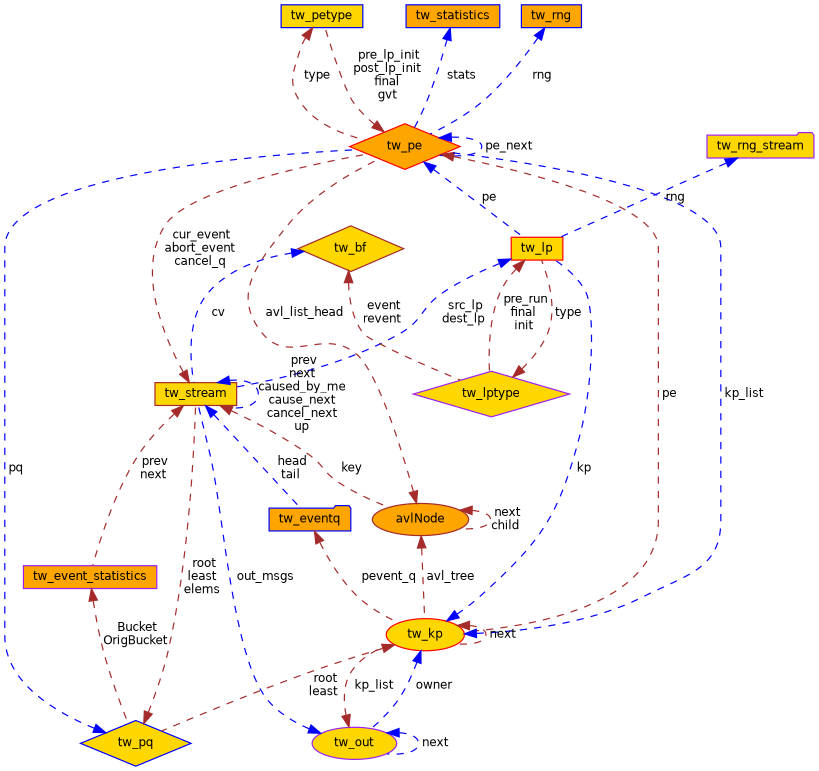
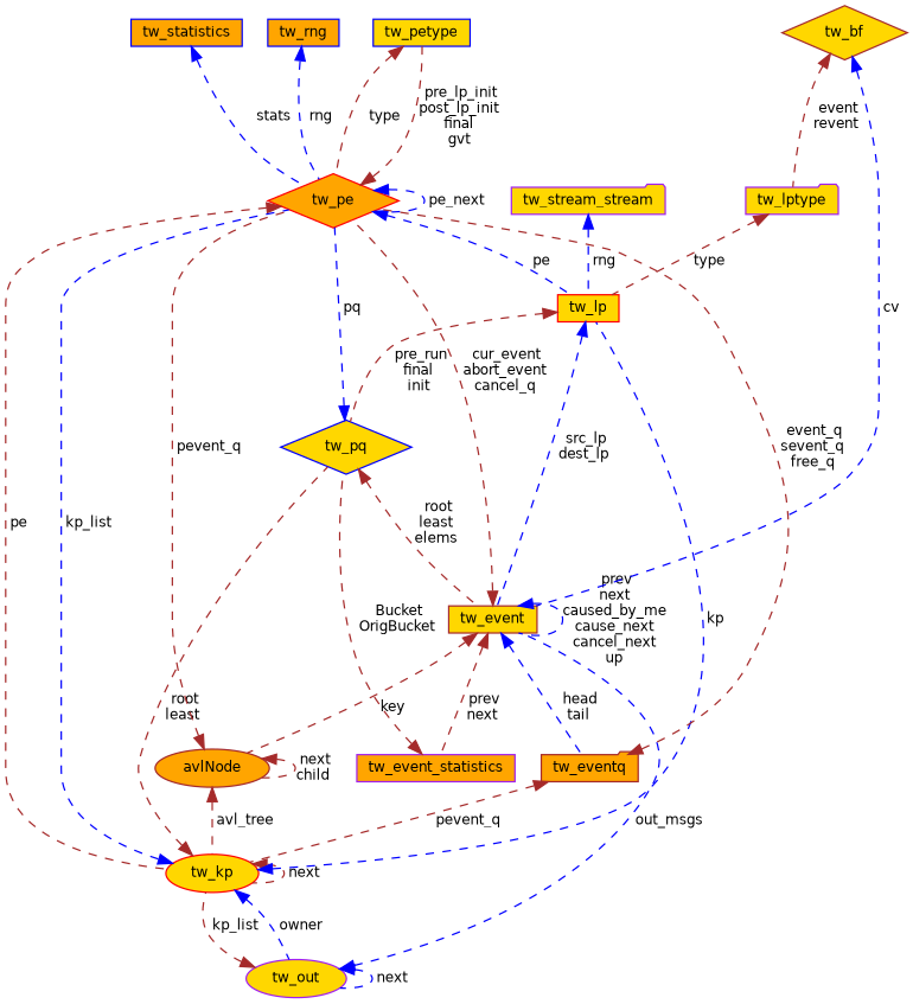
  digraph {
    node [color=blue fillcolor=gold fontname=Helvetica fontsize=10 shape=box style=filled]
    edge [color=brown dir=back fontname=Helvetica fontsize=10 labelfontname=Helvetica labelfontsize=10 style=dashed]
    n1 [fontcolor=black height=0.2 label=tw_petype width=0.4]
    n2 [color=red fillcolor=orange height=0.2 label=tw_pe shape=diamond width=0.4]
    n3 [color=red height=0.2 label=tw_kp shape=ellipse width=0.4]
    n4 [color=red height=0.2 label=tw_lp width=0.4]
    n5 [height=0.2 label=tw_pq shape=diamond width=0.4]
    n6 [color=purple height=0.2 label=tw_out shape=ellipse width=0.4]
-   n7 [color=brown height=0.2 label=tw_stream width=0.4]
-   n8 [color=purple height=0.2 label=tw_lptype shape=diamond width=0.4]
-   n9 [fillcolor=orange height=0.2 label=tw_eventq shape=folder width=0.4]
+   n7 [color=brown height=0.2 label=tw_event width=0.4]
+   n8 [color=purple height=0.2 label=tw_lptype shape=folder width=0.4]
+   n9 [color=brown fillcolor=orange height=0.2 label=tw_eventq shape=folder width=0.4]
    n10 [color=brown fillcolor=orange height=0.2 label=avlNode shape=ellipse width=0.4]
    n11 [color=purple fillcolor=orange height=0.2 label=tw_event_statistics width=0.4]
-   n12 [color=purple height=0.2 label=tw_rng_stream shape=folder width=0.4]
+   n12 [color=purple height=0.2 label=tw_stream_stream shape=folder width=0.4]
    n13 [color=brown height=0.2 label=tw_bf shape=diamond width=0.4]
    n14 [fillcolor=orange height=0.2 label=tw_statistics width=0.4]
    n15 [fillcolor=orange height=0.2 label=tw_rng width=0.4]
    n1 -> n2 [label=" type"]
    n2 -> n1 [label=" pre_lp_init\npost_lp_init\nfinal\ngvt"]
    n2 -> n2 [color=blue label=" pe_next"]
    n2 -> n3 [label=" pe"]
    n2 -> n4 [color=blue label=" pe"]
    n3 -> n2 [color=blue label=" kp_list"]
    n3 -> n3 [label=" next"]
    n3 -> n4 [color=blue label=" kp"]
    n3 -> n5 [label=" root\nleast"]
    n3 -> n6 [color=blue label=" owner"]
    n4 -> n7 [color=blue label=" src_lp\ndest_lp"]
-   n4 -> n8 [label=" pre_run\nfinal\ninit"]
+   n4 -> n5 [label=" pre_run\nfinal\ninit"]
    n5 -> n2 [color=blue label=" pq"]
    n5 -> n7 [label=" root\nleast\nelems"]
    n6 -> n3 [label=" kp_list"]
    n6 -> n6 [color=blue label=" next"]
    n6 -> n7 [color=blue label=" out_msgs"]
    n7 -> n2 [label=" cur_event\nabort_event\ncancel_q"]
    n7 -> n7 [color=blue label=" prev\nnext\ncaused_by_me\ncause_next\ncancel_next\nup"]
    n7 -> n9 [color=blue label=" head\ntail"]
    n7 -> n10 [label=" key"]
    n7 -> n11 [label=" prev\nnext"]
    n8 -> n4 [label=" type"]
+   n9 -> n2 [label=" event_q\nsevent_q\nfree_q"]
    n9 -> n3 [label=" pevent_q"]
-   n10 -> n2 [label=" avl_list_head"]
+   n10 -> n2 [label=" pevent_q"]
    n10 -> n3 [label=" avl_tree"]
    n10 -> n10 [label=" next\nchild"]
    n11 -> n5 [label=" Bucket\nOrigBucket"]
    n12 -> n4 [color=blue label=" rng"]
    n13 -> n7 [color=blue label=" cv"]
    n13 -> n8 [label=" event\nrevent"]
    n14 -> n2 [color=blue label=" stats"]
    n15 -> n2 [color=blue label=" rng"]
  }
